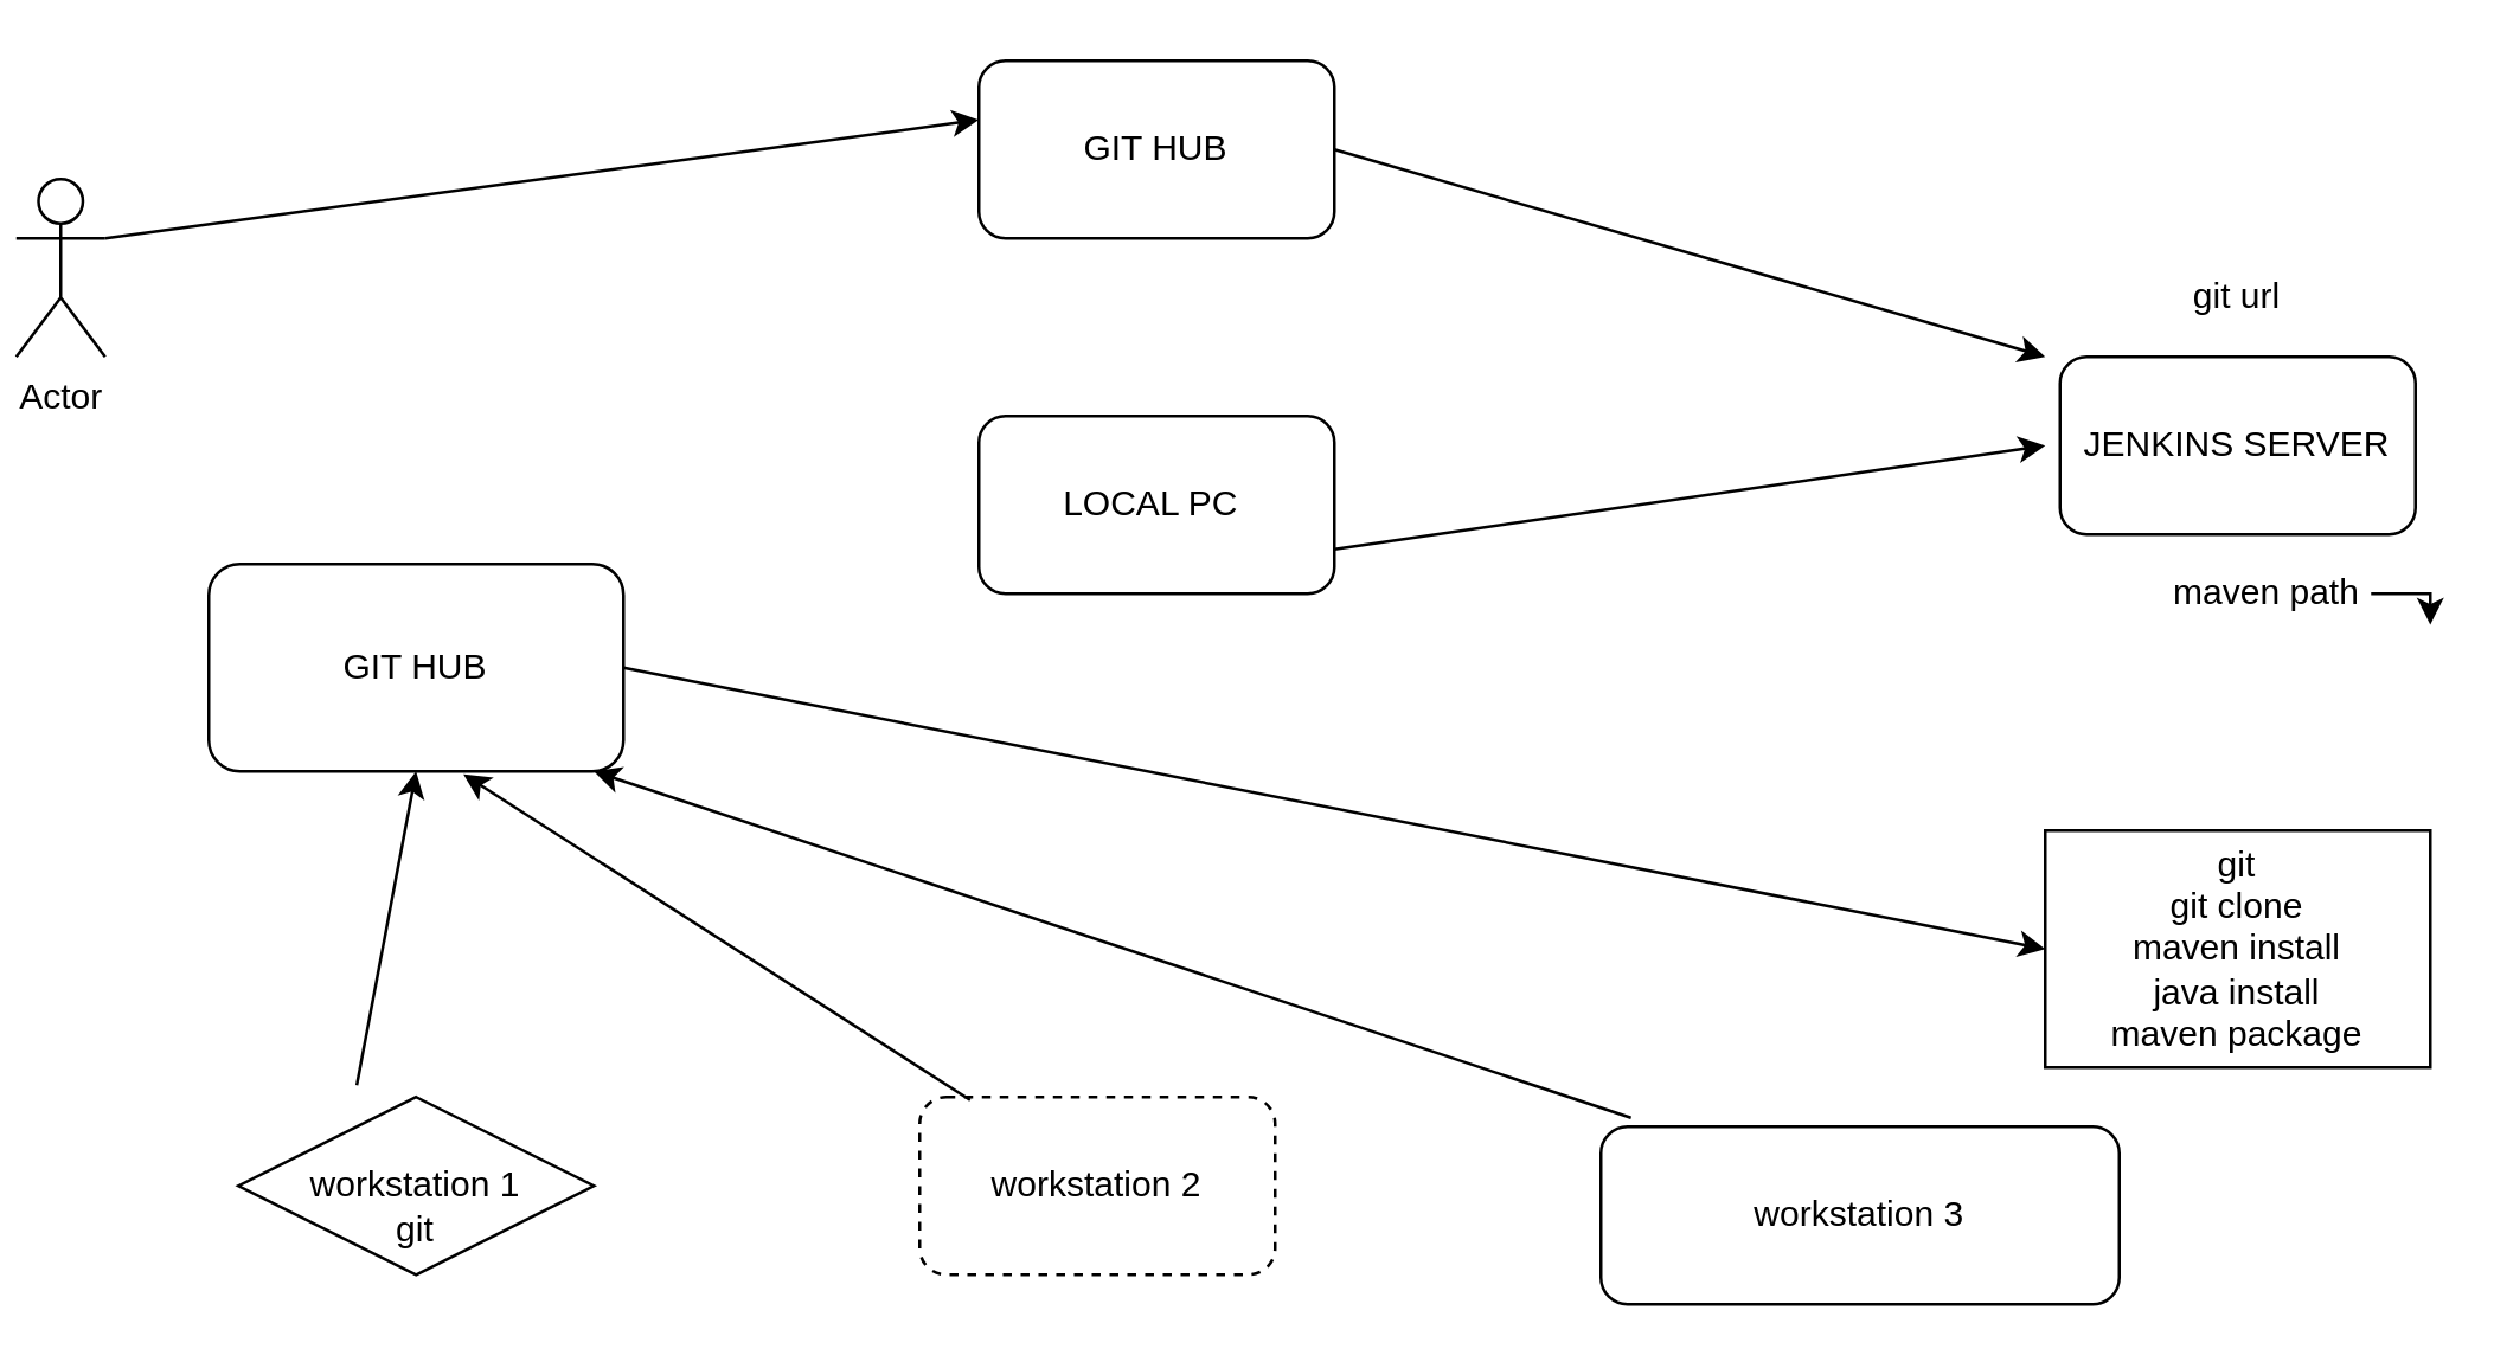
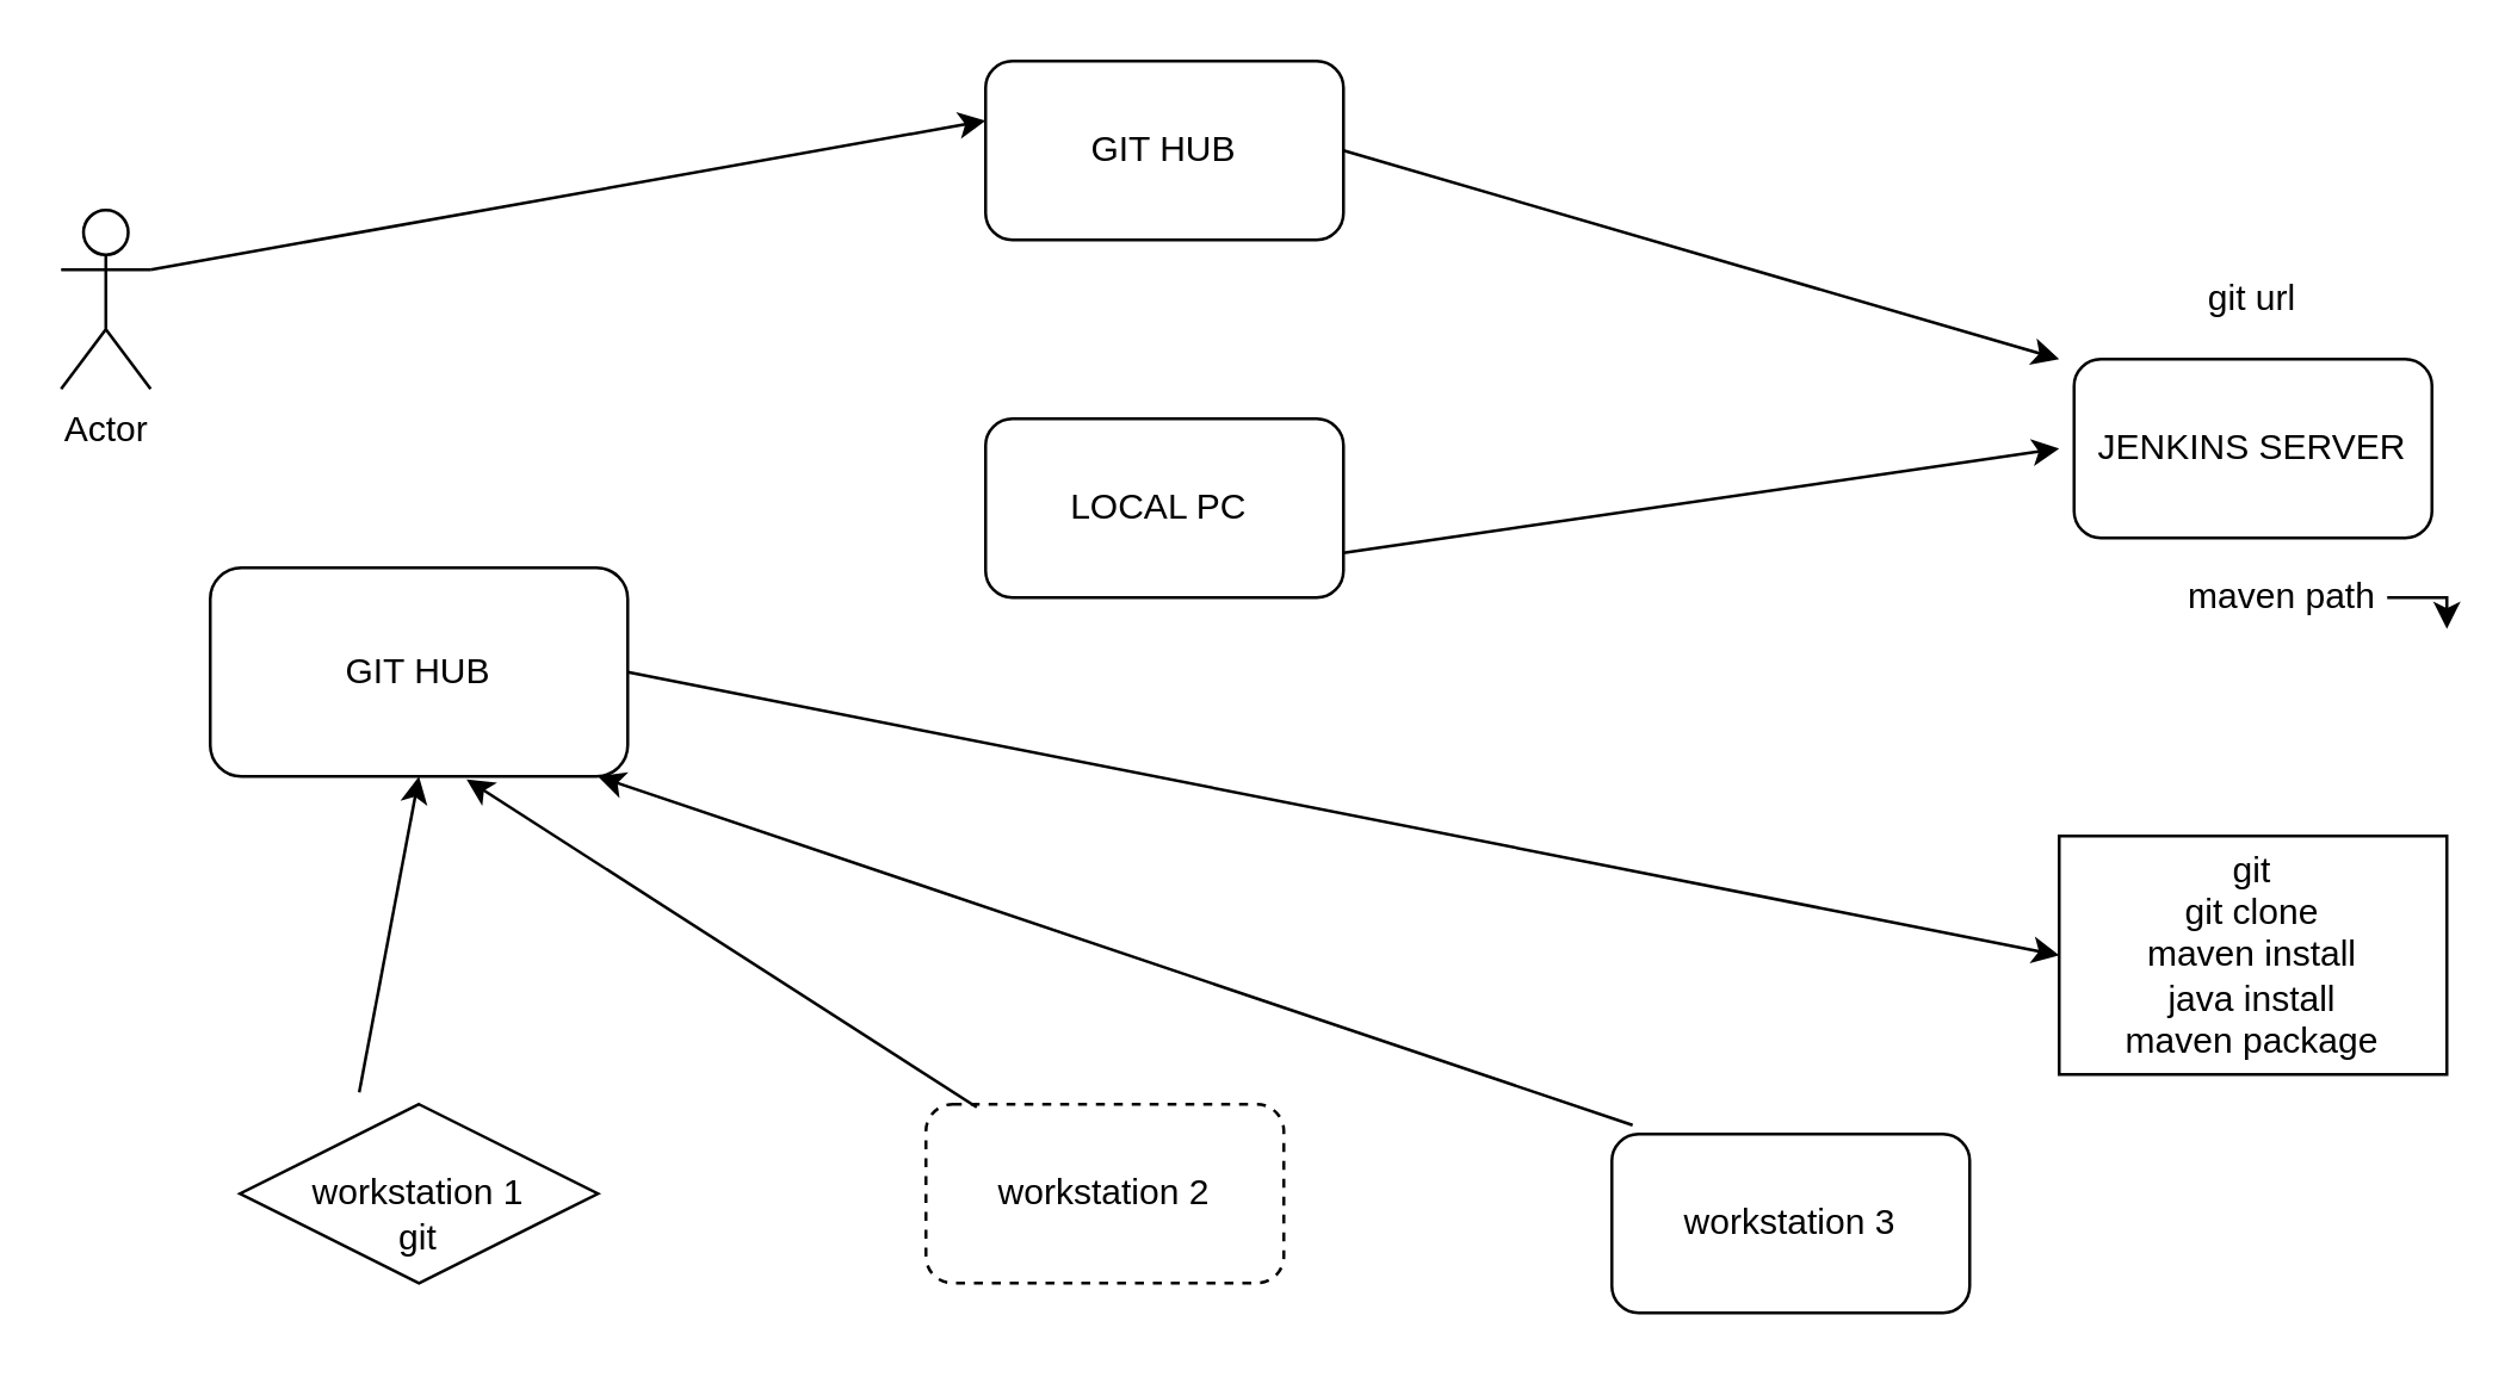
  <mxCell id="0" />
  <mxCell id="1" parent="0" />
  <mxCell id="2" value="GIT HUB" style="rounded=1;whiteSpace=wrap;html=1;" vertex="1" parent="1"><mxGeometry x="70" y="190" width="140" height="70" as="geometry" /></mxCell>
  <mxCell id="3" value="&lt;br&gt;workstation 1&lt;br&gt;git&lt;br&gt;" style="rhombus;whiteSpace=wrap;html=1;" vertex="1" parent="1"><mxGeometry x="80" y="370" width="120" height="60" as="geometry" /></mxCell>
  <mxCell id="4" value="workstation 2" style="rounded=1;whiteSpace=wrap;html=1;dashed=1;" vertex="1" parent="1"><mxGeometry x="310" y="370" width="120" height="60" as="geometry" /></mxCell>
- <mxCell id="5" value="workstation 3" style="rounded=1;whiteSpace=wrap;html=1;" vertex="1" parent="1"><mxGeometry x="540" y="380" width="175" height="60" as="geometry" /></mxCell>
+ <mxCell id="5" value="workstation 3" style="rounded=1;whiteSpace=wrap;html=1;" vertex="1" parent="1"><mxGeometry x="540" y="380" width="120" height="60" as="geometry" /></mxCell>
  <mxCell id="6" value="" style="endArrow=classic;html=1;entryX=0.5;entryY=1;entryDx=0;entryDy=0;exitX=0.333;exitY=-0.067;exitDx=0;exitDy=0;exitPerimeter=0;" edge="1" parent="1" source="3" target="2"><mxGeometry width="50" height="50" relative="1" as="geometry"><mxPoint x="120" y="360" as="sourcePoint" /><mxPoint x="170" y="310" as="targetPoint" /></mxGeometry></mxCell>
  <mxCell id="7" value="" style="endArrow=classic;html=1;entryX=0.614;entryY=1.014;entryDx=0;entryDy=0;entryPerimeter=0;exitX=0.142;exitY=0.017;exitDx=0;exitDy=0;exitPerimeter=0;" edge="1" parent="1" source="4" target="2"><mxGeometry width="50" height="50" relative="1" as="geometry"><mxPoint x="240" y="370" as="sourcePoint" /><mxPoint x="290" y="320" as="targetPoint" /></mxGeometry></mxCell>
  <mxCell id="8" value="" style="endArrow=classic;html=1;entryX=0.55;entryY=1.086;entryDx=0;entryDy=0;entryPerimeter=0;exitX=0.058;exitY=-0.05;exitDx=0;exitDy=0;exitPerimeter=0;" edge="1" parent="1" source="5"><mxGeometry width="50" height="50" relative="1" as="geometry"><mxPoint x="380.04" y="365" as="sourcePoint" /><mxPoint x="200" y="260" as="targetPoint" /></mxGeometry></mxCell>
  <mxCell id="9" value="git&lt;br&gt;git clone&lt;br&gt;maven install&lt;br&gt;java install&lt;br&gt;maven package" style="rounded=0;whiteSpace=wrap;html=1;" vertex="1" parent="1"><mxGeometry x="690" y="280" width="130" height="80" as="geometry" /></mxCell>
  <mxCell id="10" value="" style="endArrow=classic;html=1;exitX=1;exitY=0.5;exitDx=0;exitDy=0;entryX=0;entryY=0.5;entryDx=0;entryDy=0;" edge="1" parent="1" source="2" target="9"><mxGeometry width="50" height="50" relative="1" as="geometry"><mxPoint x="220" y="250" as="sourcePoint" /><mxPoint x="270" y="200" as="targetPoint" /></mxGeometry></mxCell>
  <mxCell id="11" value="JENKINS SERVER" style="rounded=1;whiteSpace=wrap;html=1;" vertex="1" parent="1"><mxGeometry x="695" y="120" width="120" height="60" as="geometry" /></mxCell>
  <mxCell id="12" value="GIT HUB" style="rounded=1;whiteSpace=wrap;html=1;" vertex="1" parent="1"><mxGeometry x="330" y="20" width="120" height="60" as="geometry" /></mxCell>
  <mxCell id="13" value="LOCAL PC&amp;nbsp;" style="rounded=1;whiteSpace=wrap;html=1;" vertex="1" parent="1"><mxGeometry x="330" y="140" width="120" height="60" as="geometry" /></mxCell>
  <mxCell id="14" value="" style="endArrow=classic;html=1;exitX=1;exitY=0.5;exitDx=0;exitDy=0;" edge="1" parent="1" source="12"><mxGeometry width="50" height="50" relative="1" as="geometry"><mxPoint x="480" y="80" as="sourcePoint" /><mxPoint x="690" y="120" as="targetPoint" /></mxGeometry></mxCell>
  <mxCell id="15" value="" style="endArrow=classic;html=1;exitX=1;exitY=0.75;exitDx=0;exitDy=0;" edge="1" parent="1" source="13"><mxGeometry width="50" height="50" relative="1" as="geometry"><mxPoint x="450" y="230" as="sourcePoint" /><mxPoint x="690" y="150" as="targetPoint" /></mxGeometry></mxCell>
  <mxCell id="16" value="git url" style="text;html=1;strokeColor=none;fillColor=none;align=center;verticalAlign=middle;whiteSpace=wrap;rounded=0;" vertex="1" parent="1"><mxGeometry x="735" y="90" width="40" height="20" as="geometry" /></mxCell>
  <mxCell id="17" style="edgeStyle=orthogonalEdgeStyle;rounded=0;orthogonalLoop=1;jettySize=auto;html=1;" edge="1" parent="1" source="18"><mxGeometry relative="1" as="geometry"><mxPoint x="820" y="210" as="targetPoint" /></mxGeometry></mxCell>
  <mxCell id="18" value="maven path" style="text;html=1;strokeColor=none;fillColor=none;align=center;verticalAlign=middle;whiteSpace=wrap;rounded=0;" vertex="1" parent="1"><mxGeometry x="730" y="190" width="70" height="20" as="geometry" /></mxCell>
- <mxCell id="19" value="Actor" style="shape=umlActor;verticalLabelPosition=bottom;verticalAlign=top;html=1;outlineConnect=0;" vertex="1" parent="1"><mxGeometry x="5" y="60" width="30" height="60" as="geometry" /></mxCell>
+ <mxCell id="19" value="Actor" style="shape=umlActor;verticalLabelPosition=bottom;verticalAlign=top;html=1;outlineConnect=0;" vertex="1" parent="1"><mxGeometry x="20" y="70" width="30" height="60" as="geometry" /></mxCell>
  <mxCell id="20" value="" style="endArrow=classic;html=1;exitX=1;exitY=0.333;exitDx=0;exitDy=0;exitPerimeter=0;entryX=0;entryY=0.333;entryDx=0;entryDy=0;entryPerimeter=0;" edge="1" parent="1" source="19" target="12"><mxGeometry width="50" height="50" relative="1" as="geometry"><mxPoint x="60" y="130" as="sourcePoint" /><mxPoint x="110" y="80" as="targetPoint" /></mxGeometry></mxCell>
